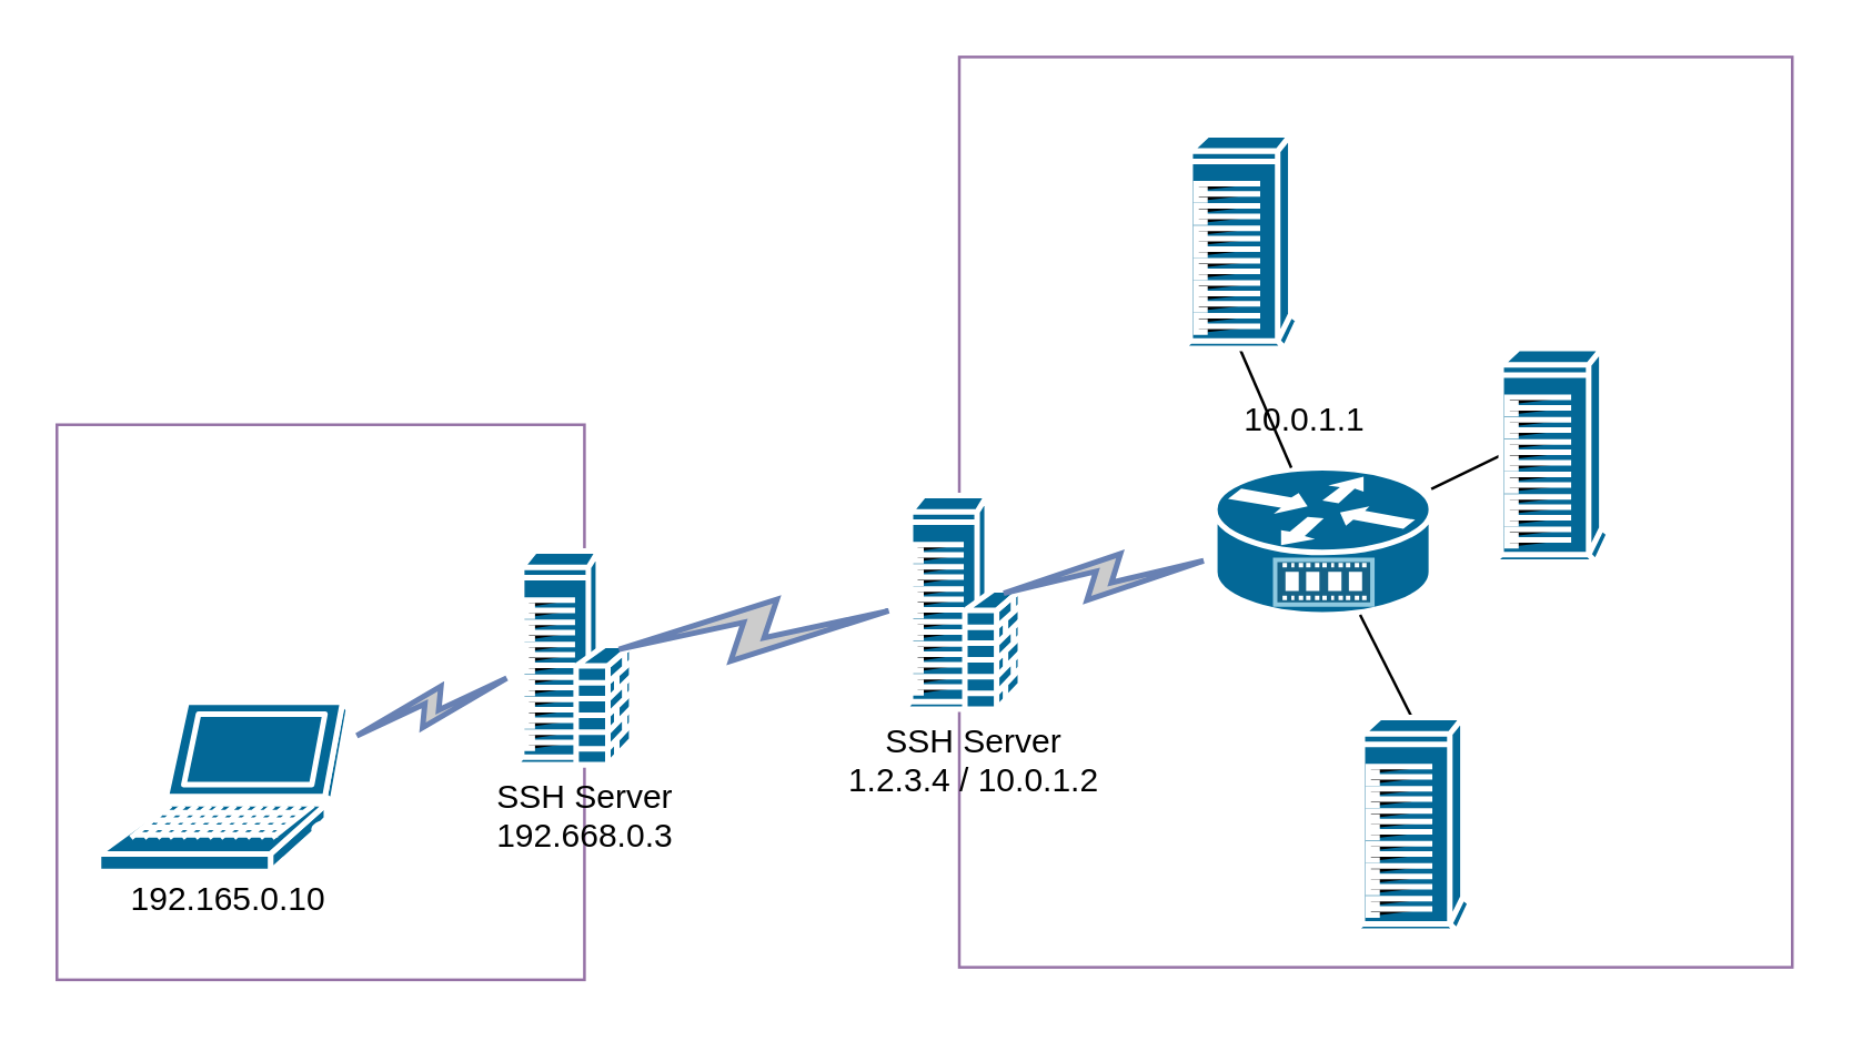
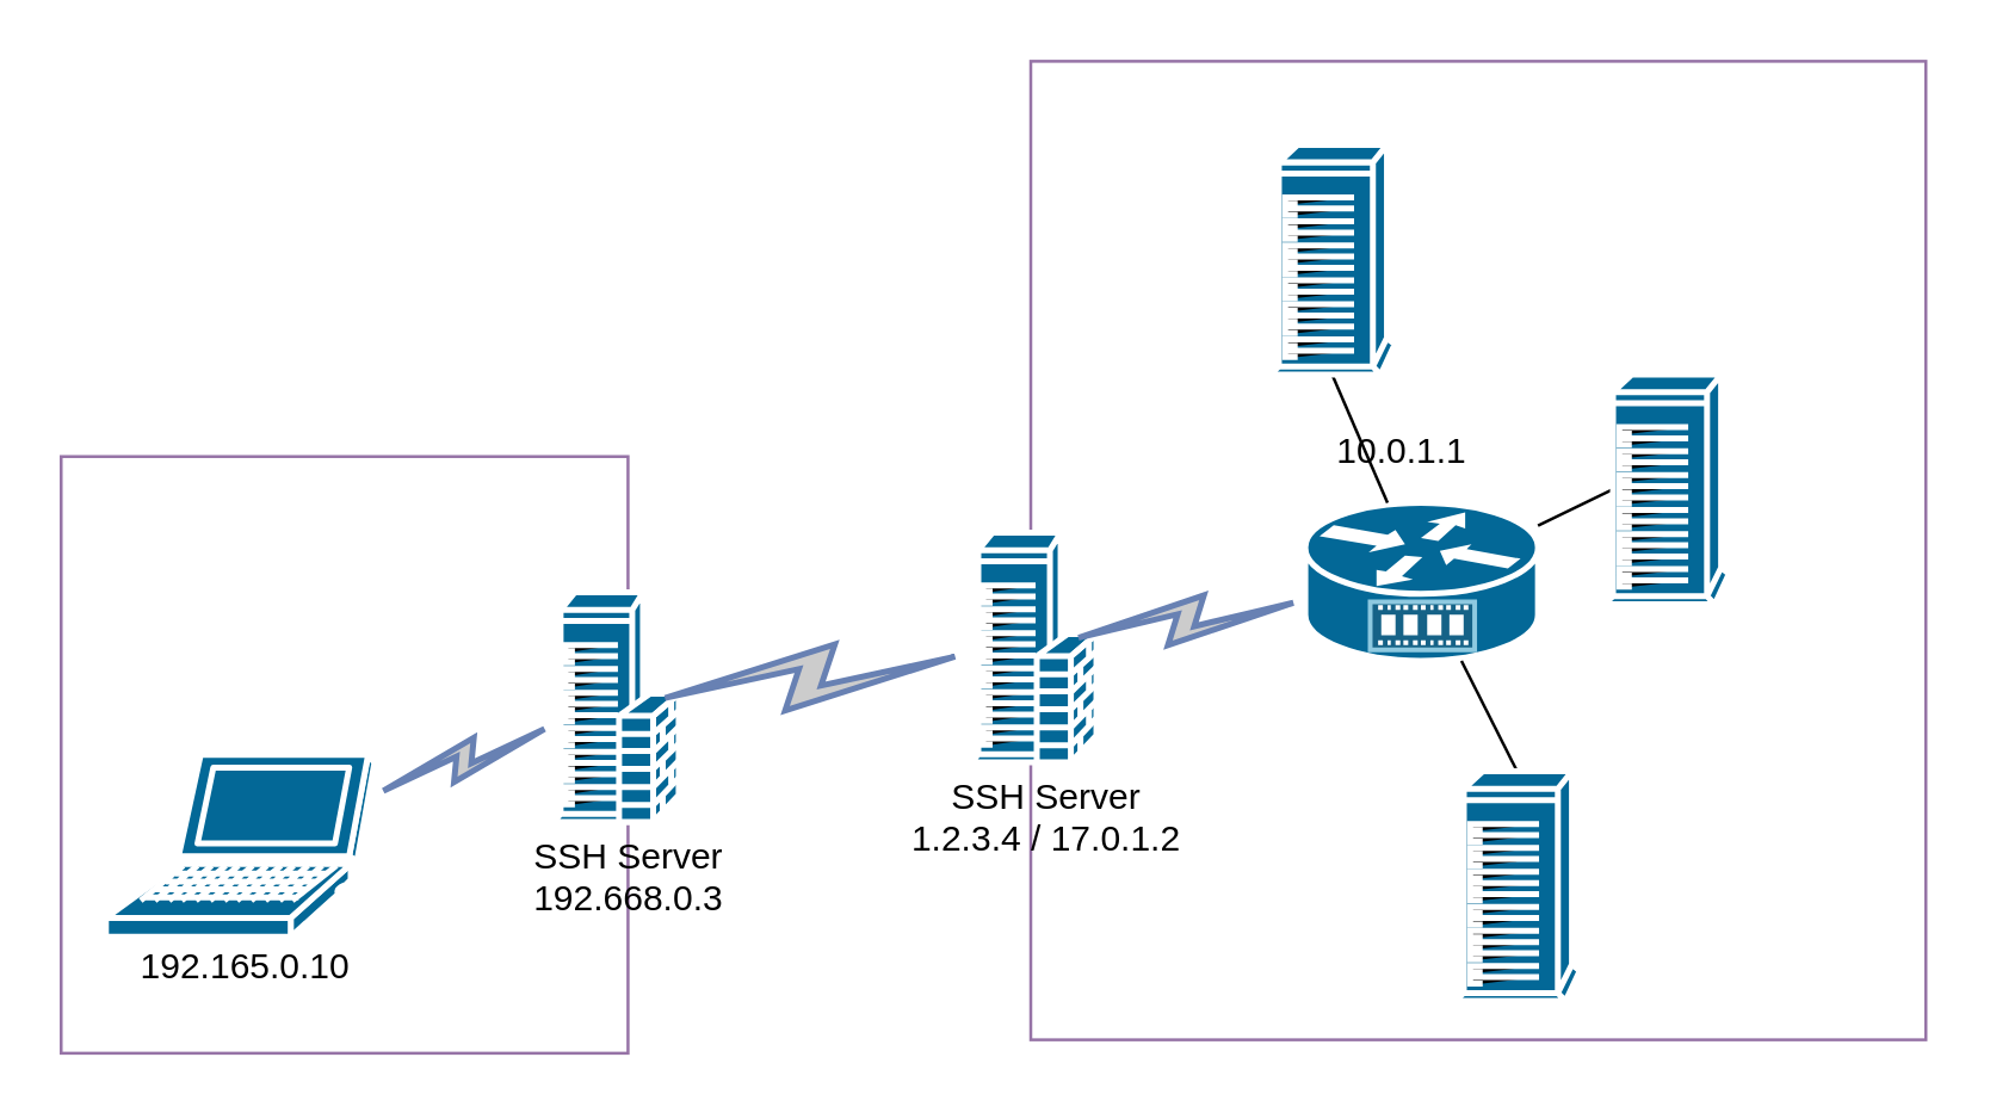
  <mxCell id="0" />
  <mxCell id="1" parent="0" />
  <mxCell id="2" value="" style="rounded=0;whiteSpace=wrap;html=1;fillColor=none;strokeColor=#9673a6;" vertex="1" parent="1"><mxGeometry x="20" y="152.5" width="190" height="200" as="geometry" /></mxCell>
  <mxCell id="3" value="" style="rounded=0;whiteSpace=wrap;html=1;fillColor=none;strokeColor=#9673a6;" vertex="1" parent="1"><mxGeometry x="345" y="20" width="300" height="328" as="geometry" /></mxCell>
  <mxCell id="4" value="" style="shape=mxgraph.cisco.routers.service_router;html=1;pointerEvents=1;dashed=0;fillColor=#036897;strokeColor=#ffffff;strokeWidth=2;verticalLabelPosition=bottom;verticalAlign=top;align=center;outlineConnect=0;" vertex="1" parent="1"><mxGeometry x="437" y="168" width="78" height="53" as="geometry" /></mxCell>
  <mxCell id="5" style="rounded=0;orthogonalLoop=1;jettySize=auto;html=1;exitX=0.5;exitY=1;exitDx=0;exitDy=0;exitPerimeter=0;endArrow=none;endFill=0;" edge="1" parent="1" source="14" target="4"><mxGeometry relative="1" as="geometry" /></mxCell>
  <mxCell id="6" style="edgeStyle=none;rounded=0;orthogonalLoop=1;jettySize=auto;html=1;exitX=0.5;exitY=0;exitDx=0;exitDy=0;exitPerimeter=0;endArrow=none;endFill=0;" edge="1" parent="1" source="10" target="4"><mxGeometry relative="1" as="geometry" /></mxCell>
  <mxCell id="7" style="edgeStyle=none;rounded=0;orthogonalLoop=1;jettySize=auto;html=1;exitX=0.075;exitY=0.5;exitDx=0;exitDy=0;exitPerimeter=0;endArrow=none;endFill=0;" edge="1" parent="1" source="12" target="4"><mxGeometry relative="1" as="geometry" /></mxCell>
  <mxCell id="8" value="10.0.1.1" style="text;html=1;resizable=0;points=[];autosize=1;align=left;verticalAlign=top;spacingTop=-4;" vertex="1" parent="1"><mxGeometry x="446" y="141" width="60" height="20" as="geometry" /></mxCell>
  <mxCell id="9" value="" style="group" vertex="1" connectable="0" parent="1"><mxGeometry x="487" y="258" width="120" height="77" as="geometry" /></mxCell>
  <mxCell id="10" value="" style="shape=mxgraph.cisco.computers_and_peripherals.ibm_tower;html=1;pointerEvents=1;dashed=0;fillColor=#036897;strokeColor=#ffffff;strokeWidth=2;verticalLabelPosition=bottom;verticalAlign=top;align=center;outlineConnect=0;" vertex="1" parent="9"><mxGeometry width="42" height="77" as="geometry" /></mxCell>
  <mxCell id="11" value="" style="group" vertex="1" connectable="0" parent="1"><mxGeometry x="537" y="125" width="107" height="77" as="geometry" /></mxCell>
  <mxCell id="12" value="" style="shape=mxgraph.cisco.computers_and_peripherals.ibm_tower;html=1;pointerEvents=1;dashed=0;fillColor=#036897;strokeColor=#ffffff;strokeWidth=2;verticalLabelPosition=bottom;verticalAlign=top;align=center;outlineConnect=0;" vertex="1" parent="11"><mxGeometry width="42" height="77" as="geometry" /></mxCell>
  <mxCell id="13" value="" style="group" vertex="1" connectable="0" parent="1"><mxGeometry x="425" y="48" width="118" height="84" as="geometry" /></mxCell>
  <mxCell id="14" value="" style="shape=mxgraph.cisco.computers_and_peripherals.ibm_tower;html=1;pointerEvents=1;dashed=0;fillColor=#036897;strokeColor=#ffffff;strokeWidth=2;verticalLabelPosition=bottom;verticalAlign=top;align=center;outlineConnect=0;" vertex="1" parent="13"><mxGeometry width="42" height="77" as="geometry" /></mxCell>
  <mxCell id="15" value="" style="group" vertex="1" connectable="0" parent="1"><mxGeometry x="285" y="178" width="130" height="108.5" as="geometry" /></mxCell>
  <mxCell id="16" value="" style="group" vertex="1" connectable="0" parent="15"><mxGeometry x="40" width="42" height="77" as="geometry" /></mxCell>
  <mxCell id="17" value="" style="shape=mxgraph.cisco.computers_and_peripherals.ibm_tower;html=1;pointerEvents=1;dashed=0;fillColor=#036897;strokeColor=#ffffff;strokeWidth=2;verticalLabelPosition=bottom;verticalAlign=top;align=center;outlineConnect=0;" vertex="1" parent="16"><mxGeometry width="32" height="77" as="geometry" /></mxCell>
  <mxCell id="18" value="" style="shape=mxgraph.cisco.security.firewall;html=1;pointerEvents=1;dashed=0;fillColor=#036897;strokeColor=#ffffff;strokeWidth=2;verticalLabelPosition=bottom;verticalAlign=top;align=center;outlineConnect=0;" vertex="1" parent="16"><mxGeometry x="22" y="34" width="20" height="43" as="geometry" /></mxCell>
- <mxCell id="19" value="SSH Server&lt;br&gt;1.2.3.4 / 10.0.1.2" style="text;html=1;resizable=0;points=[];autosize=1;align=center;verticalAlign=top;spacingTop=-4;" vertex="1" parent="15"><mxGeometry x="10" y="78.5" width="110" height="30" as="geometry" /></mxCell>
+ <mxCell id="19" value="SSH Server&lt;br&gt;1.2.3.4 / 17.0.1.2" style="text;html=1;resizable=0;points=[];autosize=1;align=center;verticalAlign=top;spacingTop=-4;" vertex="1" parent="15"><mxGeometry x="10" y="78.5" width="110" height="30" as="geometry" /></mxCell>
  <mxCell id="20" value="" style="html=1;outlineConnect=0;fillColor=#CCCCCC;strokeColor=#6881B3;gradientColor=none;gradientDirection=north;strokeWidth=2;shape=mxgraph.networks.comm_link_edge;html=1;endArrow=none;endFill=0;" edge="1" parent="1" source="23" target="27"><mxGeometry width="100" height="100" relative="1" as="geometry"><mxPoint x="75" y="223" as="sourcePoint" /><mxPoint x="165" y="203" as="targetPoint" /></mxGeometry></mxCell>
  <mxCell id="21" value="" style="html=1;outlineConnect=0;fillColor=#CCCCCC;strokeColor=#6881B3;gradientColor=none;gradientDirection=north;strokeWidth=2;shape=mxgraph.networks.comm_link_edge;html=1;endArrow=none;endFill=0;" edge="1" parent="1" source="17" target="4"><mxGeometry width="100" height="100" relative="1" as="geometry"><mxPoint x="235" y="158" as="sourcePoint" /><mxPoint x="335" y="58" as="targetPoint" /></mxGeometry></mxCell>
  <mxCell id="22" value="" style="group" vertex="1" connectable="0" parent="1"><mxGeometry x="35" y="252.5" width="100" height="81" as="geometry" /></mxCell>
  <mxCell id="23" value="" style="shape=mxgraph.cisco.computers_and_peripherals.laptop;html=1;pointerEvents=1;dashed=0;fillColor=#036897;strokeColor=#ffffff;strokeWidth=2;verticalLabelPosition=bottom;verticalAlign=top;align=center;outlineConnect=0;" vertex="1" parent="22"><mxGeometry width="90" height="61" as="geometry" /></mxCell>
  <mxCell id="24" value="192.165.0.10" style="text;html=1;resizable=0;points=[];autosize=1;align=left;verticalAlign=top;spacingTop=-4;" vertex="1" parent="22"><mxGeometry x="10" y="61" width="90" height="20" as="geometry" /></mxCell>
  <mxCell id="25" value="" style="group" vertex="1" connectable="0" parent="1"><mxGeometry x="115" y="213" width="130" height="108.5" as="geometry" /></mxCell>
  <mxCell id="26" value="" style="group" vertex="1" connectable="0" parent="25"><mxGeometry x="70" y="-15" width="42" height="77" as="geometry" /></mxCell>
  <mxCell id="27" value="" style="shape=mxgraph.cisco.computers_and_peripherals.ibm_tower;html=1;pointerEvents=1;dashed=0;fillColor=#036897;strokeColor=#ffffff;strokeWidth=2;verticalLabelPosition=bottom;verticalAlign=top;align=center;outlineConnect=0;" vertex="1" parent="26"><mxGeometry width="32" height="77" as="geometry" /></mxCell>
  <mxCell id="28" value="" style="shape=mxgraph.cisco.security.firewall;html=1;pointerEvents=1;dashed=0;fillColor=#036897;strokeColor=#ffffff;strokeWidth=2;verticalLabelPosition=bottom;verticalAlign=top;align=center;outlineConnect=0;" vertex="1" parent="26"><mxGeometry x="22" y="34" width="20" height="43" as="geometry" /></mxCell>
  <mxCell id="29" value="SSH Server&lt;br&gt;192.668.0.3" style="text;html=1;resizable=0;points=[];autosize=1;align=center;verticalAlign=top;spacingTop=-4;" vertex="1" parent="25"><mxGeometry x="55" y="63.5" width="80" height="30" as="geometry" /></mxCell>
  <mxCell id="30" value="" style="html=1;outlineConnect=0;fillColor=#CCCCCC;strokeColor=#6881B3;gradientColor=none;gradientDirection=north;strokeWidth=2;shape=mxgraph.networks.comm_link_edge;html=1;endArrow=none;endFill=0;" edge="1" parent="1" source="27" target="17"><mxGeometry width="100" height="100" relative="1" as="geometry"><mxPoint x="155" y="358" as="sourcePoint" /><mxPoint x="155" y="240.447" as="targetPoint" /></mxGeometry></mxCell>
